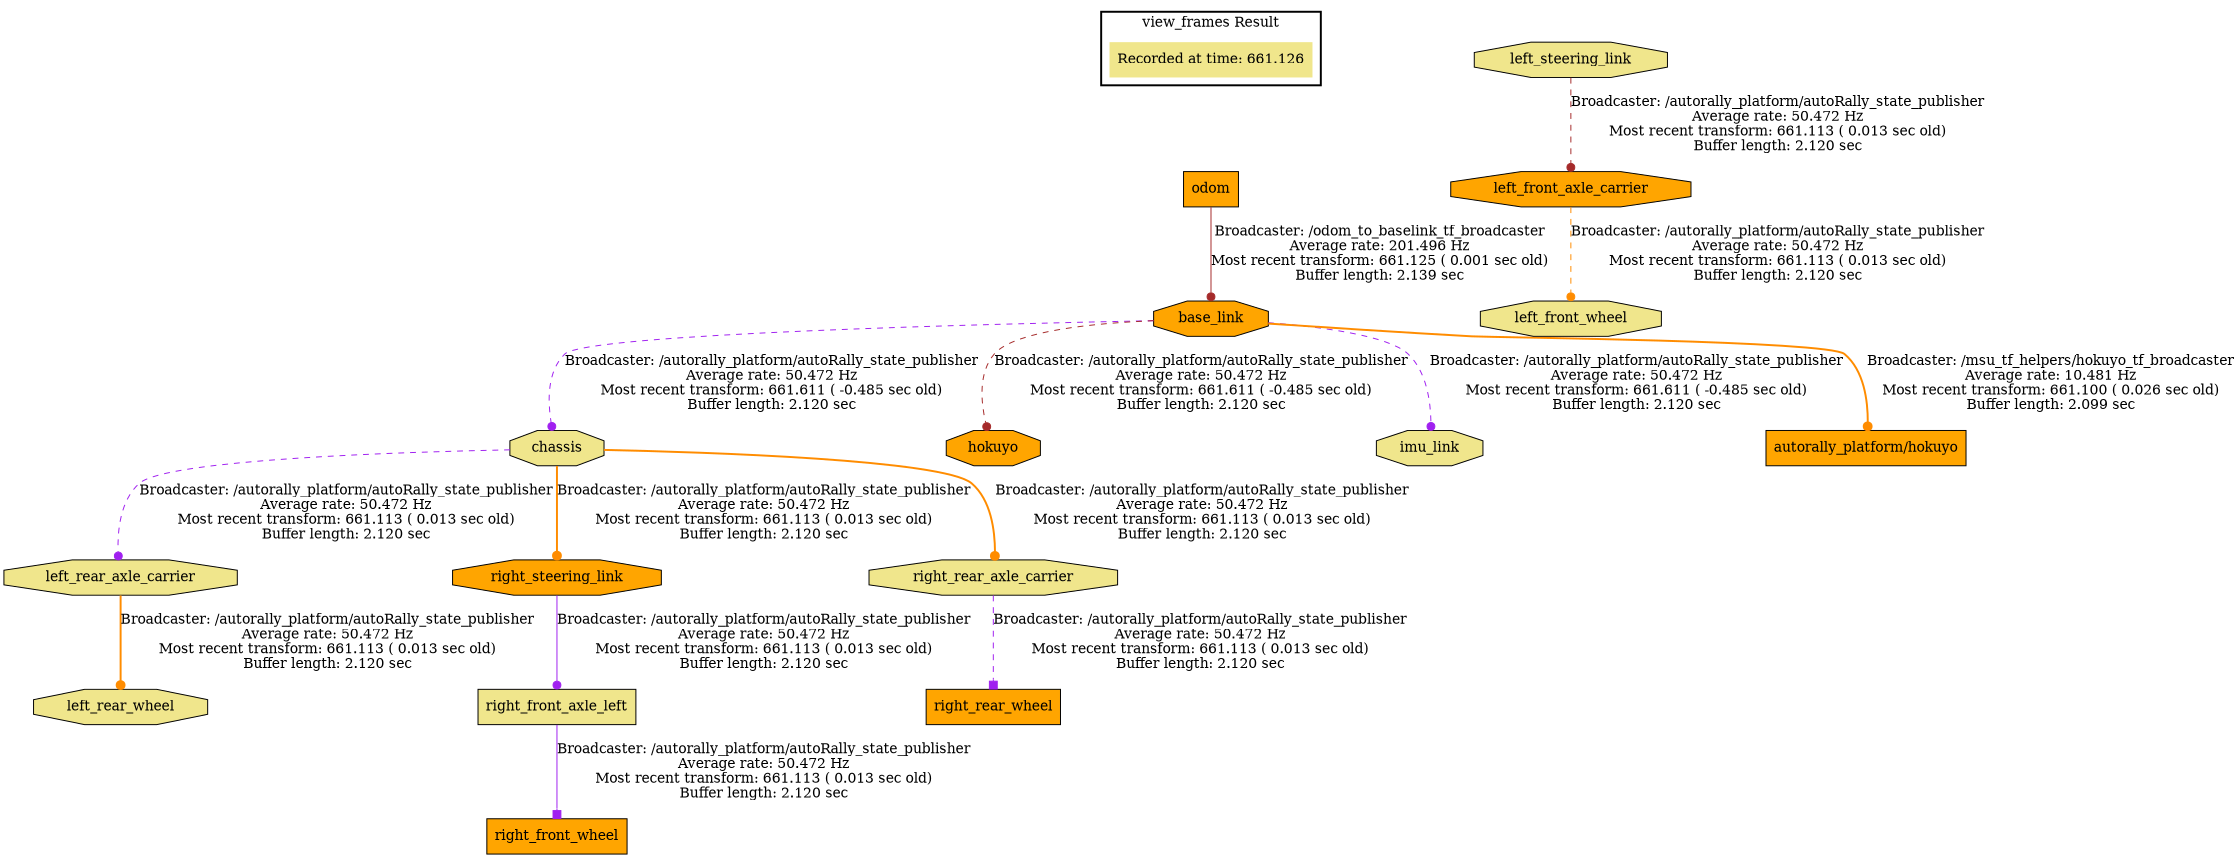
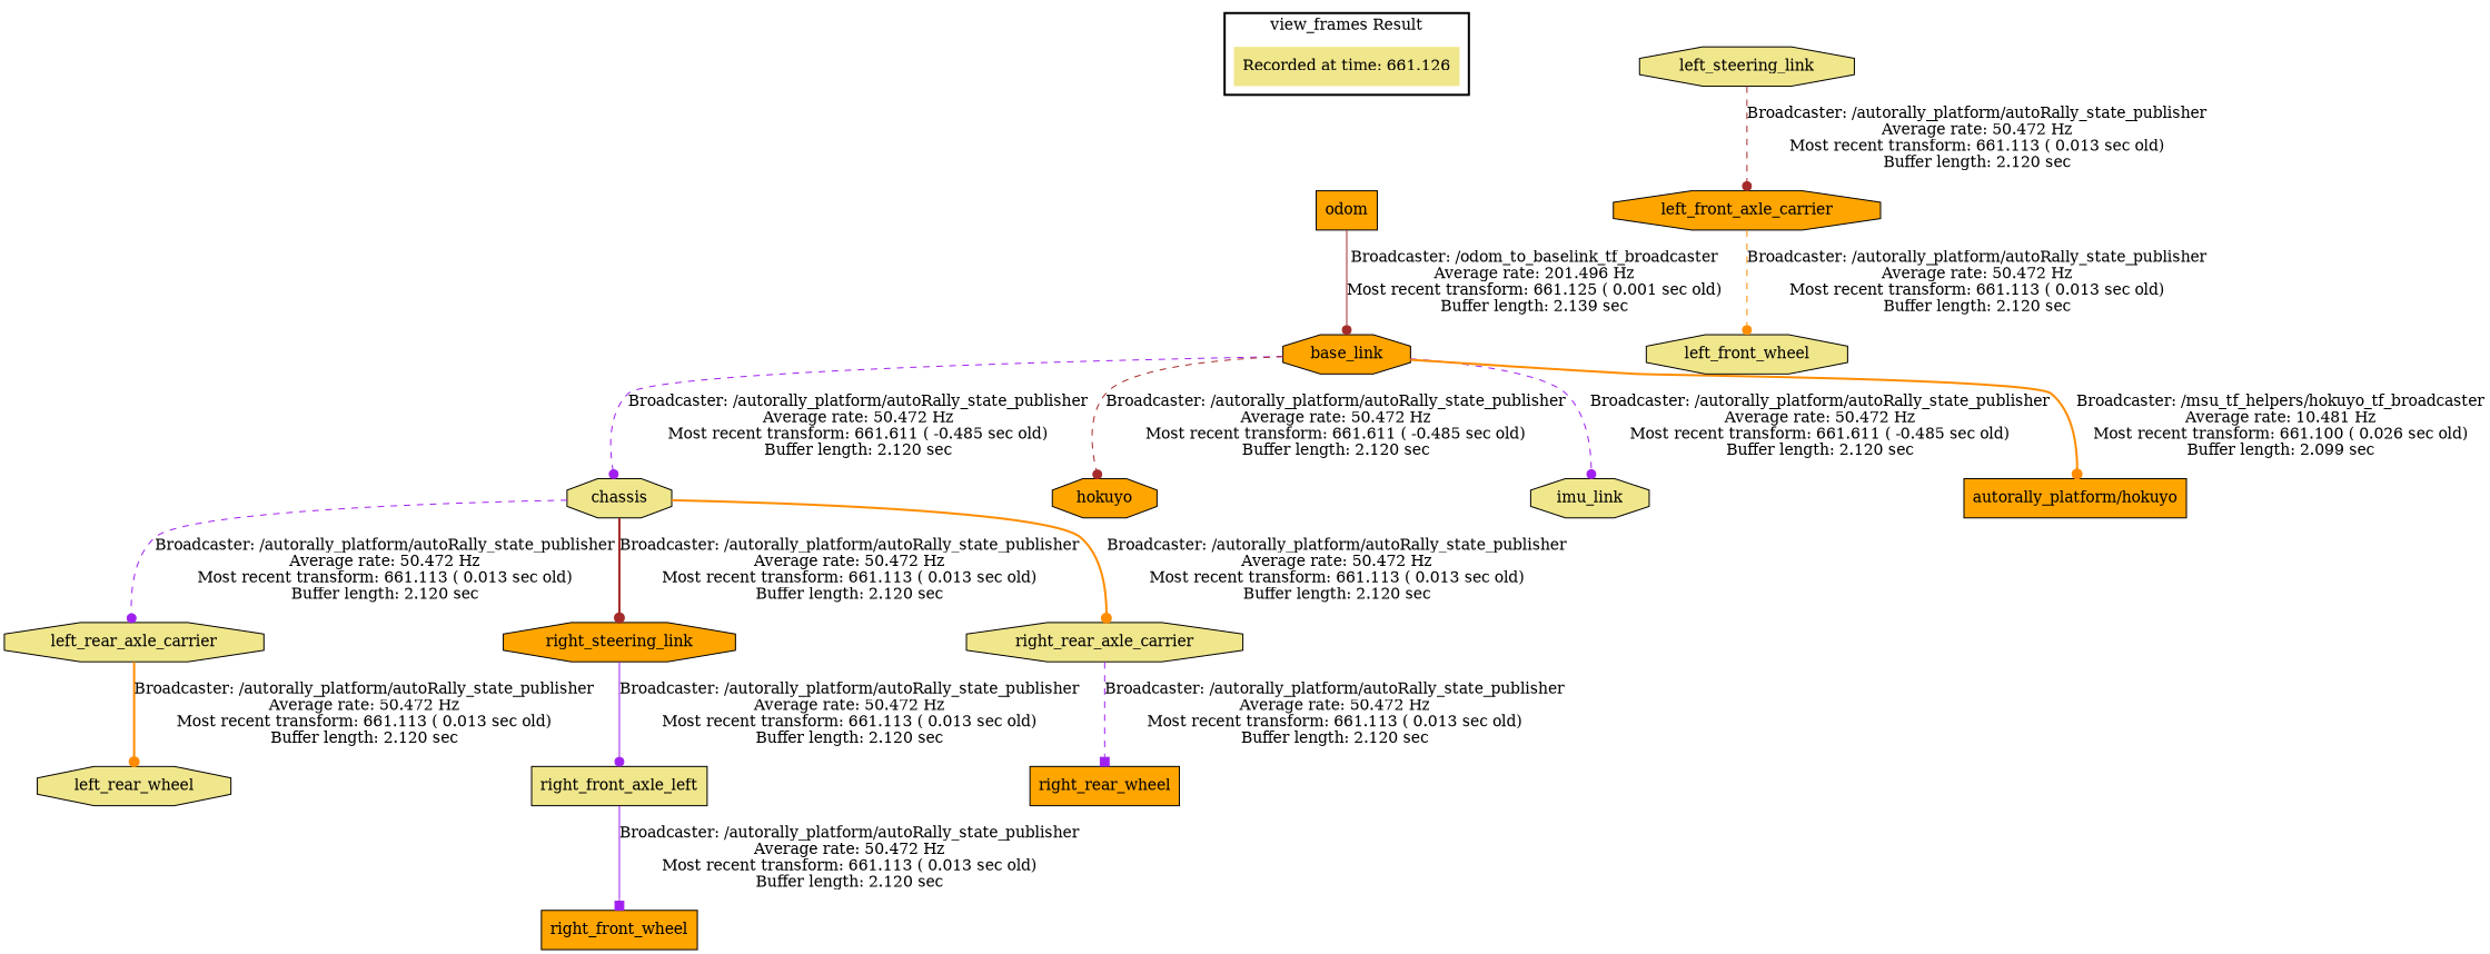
  digraph {
    node [fillcolor=khaki shape=octagon style=filled]
    edge [style=dashed arrowhead=dot color=purple]
    "Recorded at time: 661.126" [shape=plaintext]
    odom [fillcolor=orange shape=box]
    base_link [fillcolor=orange]
    chassis
    hokuyo [fillcolor=orange]
    imu_link
    "autorally_platform/hokuyo" [fillcolor=orange shape=box]
    left_rear_axle_carrier
    right_steering_link [fillcolor=orange]
    right_rear_axle_carrier
    left_front_axle_carrier [fillcolor=orange]
    left_steering_link
    left_rear_wheel
    n14 [label=right_front_axle_left shape=box]
    right_rear_wheel [fillcolor=orange shape=box]
    left_front_wheel
    right_front_wheel [fillcolor=orange shape=box]
    subgraph cluster_1 {
      color=black
      label="view_frames Result"
      style=bold
      "Recorded at time: 661.126"
    }
    "Recorded at time: 661.126" -> odom [style=invis arrowhead="" color=""]
    odom -> base_link [color=brown label="Broadcaster: /odom_to_baselink_tf_broadcaster\nAverage rate: 201.496 Hz\nMost recent transform: 661.125 ( 0.001 sec old)\nBuffer length: 2.139 sec\n" style=solid]
    base_link -> chassis [label="Broadcaster: /autorally_platform/autoRally_state_publisher\nAverage rate: 50.472 Hz\nMost recent transform: 661.611 ( -0.485 sec old)\nBuffer length: 2.120 sec\n"]
    base_link -> hokuyo [color=brown label="Broadcaster: /autorally_platform/autoRally_state_publisher\nAverage rate: 50.472 Hz\nMost recent transform: 661.611 ( -0.485 sec old)\nBuffer length: 2.120 sec\n"]
    base_link -> imu_link [label="Broadcaster: /autorally_platform/autoRally_state_publisher\nAverage rate: 50.472 Hz\nMost recent transform: 661.611 ( -0.485 sec old)\nBuffer length: 2.120 sec\n"]
    base_link -> "autorally_platform/hokuyo" [color=darkorange label="Broadcaster: /msu_tf_helpers/hokuyo_tf_broadcaster\nAverage rate: 10.481 Hz\nMost recent transform: 661.100 ( 0.026 sec old)\nBuffer length: 2.099 sec\n" style=bold]
    chassis -> left_rear_axle_carrier [label="Broadcaster: /autorally_platform/autoRally_state_publisher\nAverage rate: 50.472 Hz\nMost recent transform: 661.113 ( 0.013 sec old)\nBuffer length: 2.120 sec\n"]
-   chassis -> right_steering_link [color=darkorange label="Broadcaster: /autorally_platform/autoRally_state_publisher\nAverage rate: 50.472 Hz\nMost recent transform: 661.113 ( 0.013 sec old)\nBuffer length: 2.120 sec\n" style=bold]
+   chassis -> right_steering_link [color=brown label="Broadcaster: /autorally_platform/autoRally_state_publisher\nAverage rate: 50.472 Hz\nMost recent transform: 661.113 ( 0.013 sec old)\nBuffer length: 2.120 sec\n" style=bold]
    chassis -> right_rear_axle_carrier [color=darkorange label="Broadcaster: /autorally_platform/autoRally_state_publisher\nAverage rate: 50.472 Hz\nMost recent transform: 661.113 ( 0.013 sec old)\nBuffer length: 2.120 sec\n" style=bold]
    left_rear_axle_carrier -> left_rear_wheel [color=darkorange label="Broadcaster: /autorally_platform/autoRally_state_publisher\nAverage rate: 50.472 Hz\nMost recent transform: 661.113 ( 0.013 sec old)\nBuffer length: 2.120 sec\n" style=bold]
    right_steering_link -> n14 [label="Broadcaster: /autorally_platform/autoRally_state_publisher\nAverage rate: 50.472 Hz\nMost recent transform: 661.113 ( 0.013 sec old)\nBuffer length: 2.120 sec\n" style=solid]
    right_rear_axle_carrier -> right_rear_wheel [arrowhead=box label="Broadcaster: /autorally_platform/autoRally_state_publisher\nAverage rate: 50.472 Hz\nMost recent transform: 661.113 ( 0.013 sec old)\nBuffer length: 2.120 sec\n"]
    left_front_axle_carrier -> left_front_wheel [color=darkorange label="Broadcaster: /autorally_platform/autoRally_state_publisher\nAverage rate: 50.472 Hz\nMost recent transform: 661.113 ( 0.013 sec old)\nBuffer length: 2.120 sec\n"]
    left_steering_link -> left_front_axle_carrier [color=brown label="Broadcaster: /autorally_platform/autoRally_state_publisher\nAverage rate: 50.472 Hz\nMost recent transform: 661.113 ( 0.013 sec old)\nBuffer length: 2.120 sec\n"]
    n14 -> right_front_wheel [arrowhead=box label="Broadcaster: /autorally_platform/autoRally_state_publisher\nAverage rate: 50.472 Hz\nMost recent transform: 661.113 ( 0.013 sec old)\nBuffer length: 2.120 sec\n" style=solid]
  }
